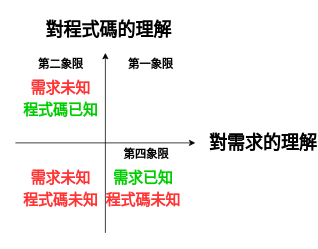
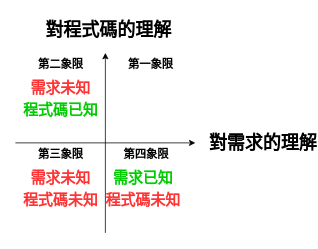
  <mxCell id="0" />
  <mxCell id="1" parent="0" />
  <mxCell id="2" value="" style="endArrow=classic;html=1;" parent="1" edge="1"><mxGeometry width="50" height="50" relative="1" as="geometry"><mxPoint x="140" y="310" as="sourcePoint" /><mxPoint x="140" y="70" as="targetPoint" /></mxGeometry></mxCell>
  <mxCell id="3" value="" style="endArrow=classic;html=1;" parent="1" edge="1"><mxGeometry width="50" height="50" relative="1" as="geometry"><mxPoint x="20" y="190" as="sourcePoint" /><mxPoint x="260" y="190" as="targetPoint" /></mxGeometry></mxCell>
  <mxCell id="4" value="對需求的理解" style="text;strokeColor=none;fillColor=none;html=1;fontSize=24;fontStyle=1;verticalAlign=middle;align=center;" parent="1" vertex="1"><mxGeometry x="300" y="170" width="100" height="40" as="geometry" /></mxCell>
  <mxCell id="5" value="對程式碼的理解" style="text;strokeColor=none;fillColor=none;html=1;fontSize=24;fontStyle=1;verticalAlign=middle;align=center;" parent="1" vertex="1"><mxGeometry x="94" y="20" width="100" height="40" as="geometry" /></mxCell>
  <mxCell id="6" value="&lt;font style=&quot;font-size: 20px;&quot;&gt;&lt;font style=&quot;color: rgb(0, 204, 0);&quot;&gt;&lt;font&gt;需求已知&lt;/font&gt;&lt;br&gt;&lt;/font&gt;&lt;font style=&quot;color: rgb(255, 51, 51);&quot;&gt;程式碼未知&lt;/font&gt;&lt;/font&gt;" style="text;strokeColor=none;fillColor=none;html=1;fontSize=24;fontStyle=1;verticalAlign=middle;align=center;" parent="1" vertex="1"><mxGeometry x="140" y="230" width="100" height="40" as="geometry" /></mxCell>
  <mxCell id="7" value="&lt;font style=&quot;font-size: 20px; color: rgb(255, 51, 51);&quot;&gt;&lt;font&gt;需求未知&lt;/font&gt;&lt;br&gt;&lt;font&gt;程式碼未知&lt;/font&gt;&lt;/font&gt;" style="text;strokeColor=none;fillColor=none;html=1;fontSize=24;fontStyle=1;verticalAlign=middle;align=center;" parent="1" vertex="1"><mxGeometry x="30" y="230" width="100" height="40" as="geometry" /></mxCell>
  <mxCell id="8" value="&lt;font style=&quot;font-size: 20px;&quot;&gt;&lt;font style=&quot;color: rgb(255, 51, 51);&quot;&gt;需求未知&lt;/font&gt;&lt;br&gt;&lt;font style=&quot;color: rgb(0, 204, 0);&quot;&gt;程式碼已知&lt;/font&gt;&lt;/font&gt;" style="text;strokeColor=none;fillColor=none;html=1;fontSize=24;fontStyle=1;verticalAlign=middle;align=center;" parent="1" vertex="1"><mxGeometry x="30" y="110" width="100" height="40" as="geometry" /></mxCell>
  <mxCell id="9" value="&lt;font face=&quot;Times New Roman&quot; style=&quot;font-size: 15px;&quot;&gt;&lt;b&gt;第二象限&lt;/b&gt;&lt;/font&gt;" style="text;html=1;align=center;verticalAlign=middle;resizable=0;points=[];autosize=1;strokeColor=none;fillColor=none;" parent="1" vertex="1"><mxGeometry x="40" y="70" width="80" height="30" as="geometry" /></mxCell>
  <mxCell id="10" value="&lt;font face=&quot;Times New Roman&quot; style=&quot;font-size: 15px;&quot;&gt;&lt;b&gt;第一象限&lt;/b&gt;&lt;/font&gt;" style="text;html=1;align=center;verticalAlign=middle;resizable=0;points=[];autosize=1;strokeColor=none;fillColor=none;" parent="1" vertex="1"><mxGeometry x="160" y="70" width="80" height="30" as="geometry" /></mxCell>
+ <mxCell id="11" value="&lt;font face=&quot;Times New Roman&quot; style=&quot;font-size: 15px;&quot;&gt;&lt;b style=&quot;&quot;&gt;第三象限&lt;/b&gt;&lt;/font&gt;" style="text;html=1;align=center;verticalAlign=middle;resizable=0;points=[];autosize=1;strokeColor=none;fillColor=none;" parent="1" vertex="1"><mxGeometry x="40" y="190" width="80" height="30" as="geometry" /></mxCell>
  <mxCell id="12" value="&lt;font face=&quot;Times New Roman&quot; style=&quot;font-size: 15px;&quot;&gt;&lt;b&gt;第四象限&lt;/b&gt;&lt;/font&gt;" style="text;html=1;align=center;verticalAlign=middle;resizable=0;points=[];autosize=1;strokeColor=none;fillColor=none;" parent="1" vertex="1"><mxGeometry x="154" y="190" width="80" height="30" as="geometry" /></mxCell>
